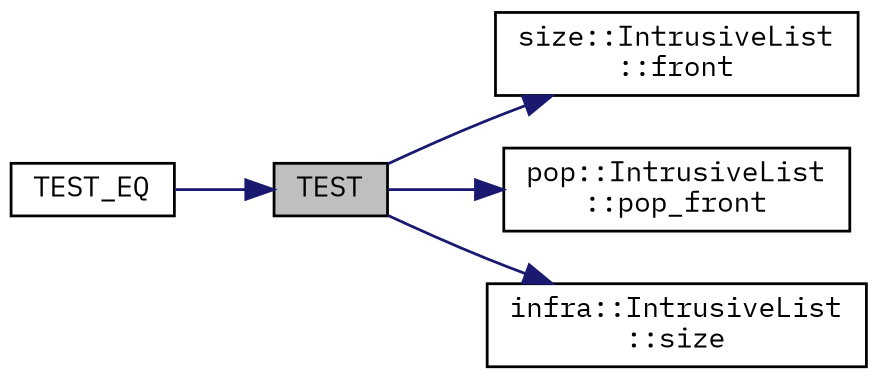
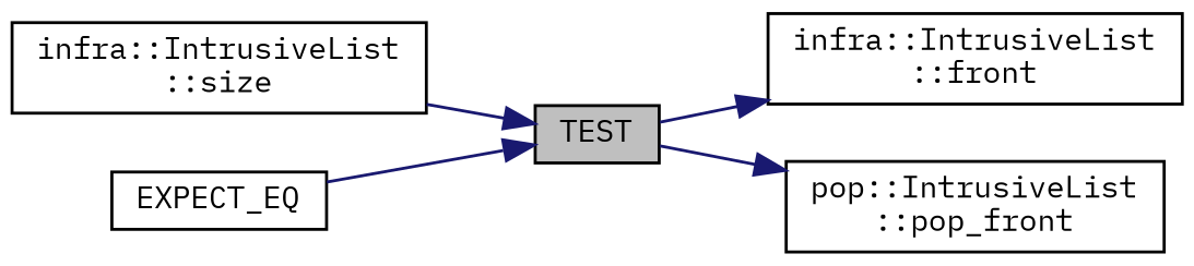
  digraph {
    fontname="IBM Plex Mono"
    rankdir=LR
    node [color=black fillcolor=white fontname="IBM Plex Mono" fontsize=10 shape=record style=filled]
    edge [color=midnightblue fontname="IBM Plex Mono" fontsize=10 labelfontname=Helvetica labelfontsize=10 style=solid]
    n1 [fillcolor=grey75 fontcolor=black height=0.2 label=TEST width=0.4]
-   n2 [height=0.2 label="size::IntrusiveList\l::front" width=0.4]
+   n2 [height=0.2 label="infra::IntrusiveList\l::front" width=0.4]
    n3 [height=0.2 label="pop::IntrusiveList\l::pop_front" width=0.4]
    n4 [height=0.2 label="infra::IntrusiveList\l::size" width=0.4]
-   n5 [height=0.2 label=TEST_EQ width=0.4]
+   n5 [height=0.2 label=EXPECT_EQ width=0.4]
    n1 -> n2
    n1 -> n3
-   n1 -> n4
+   n4 -> n1
    n5 -> n1
  }
